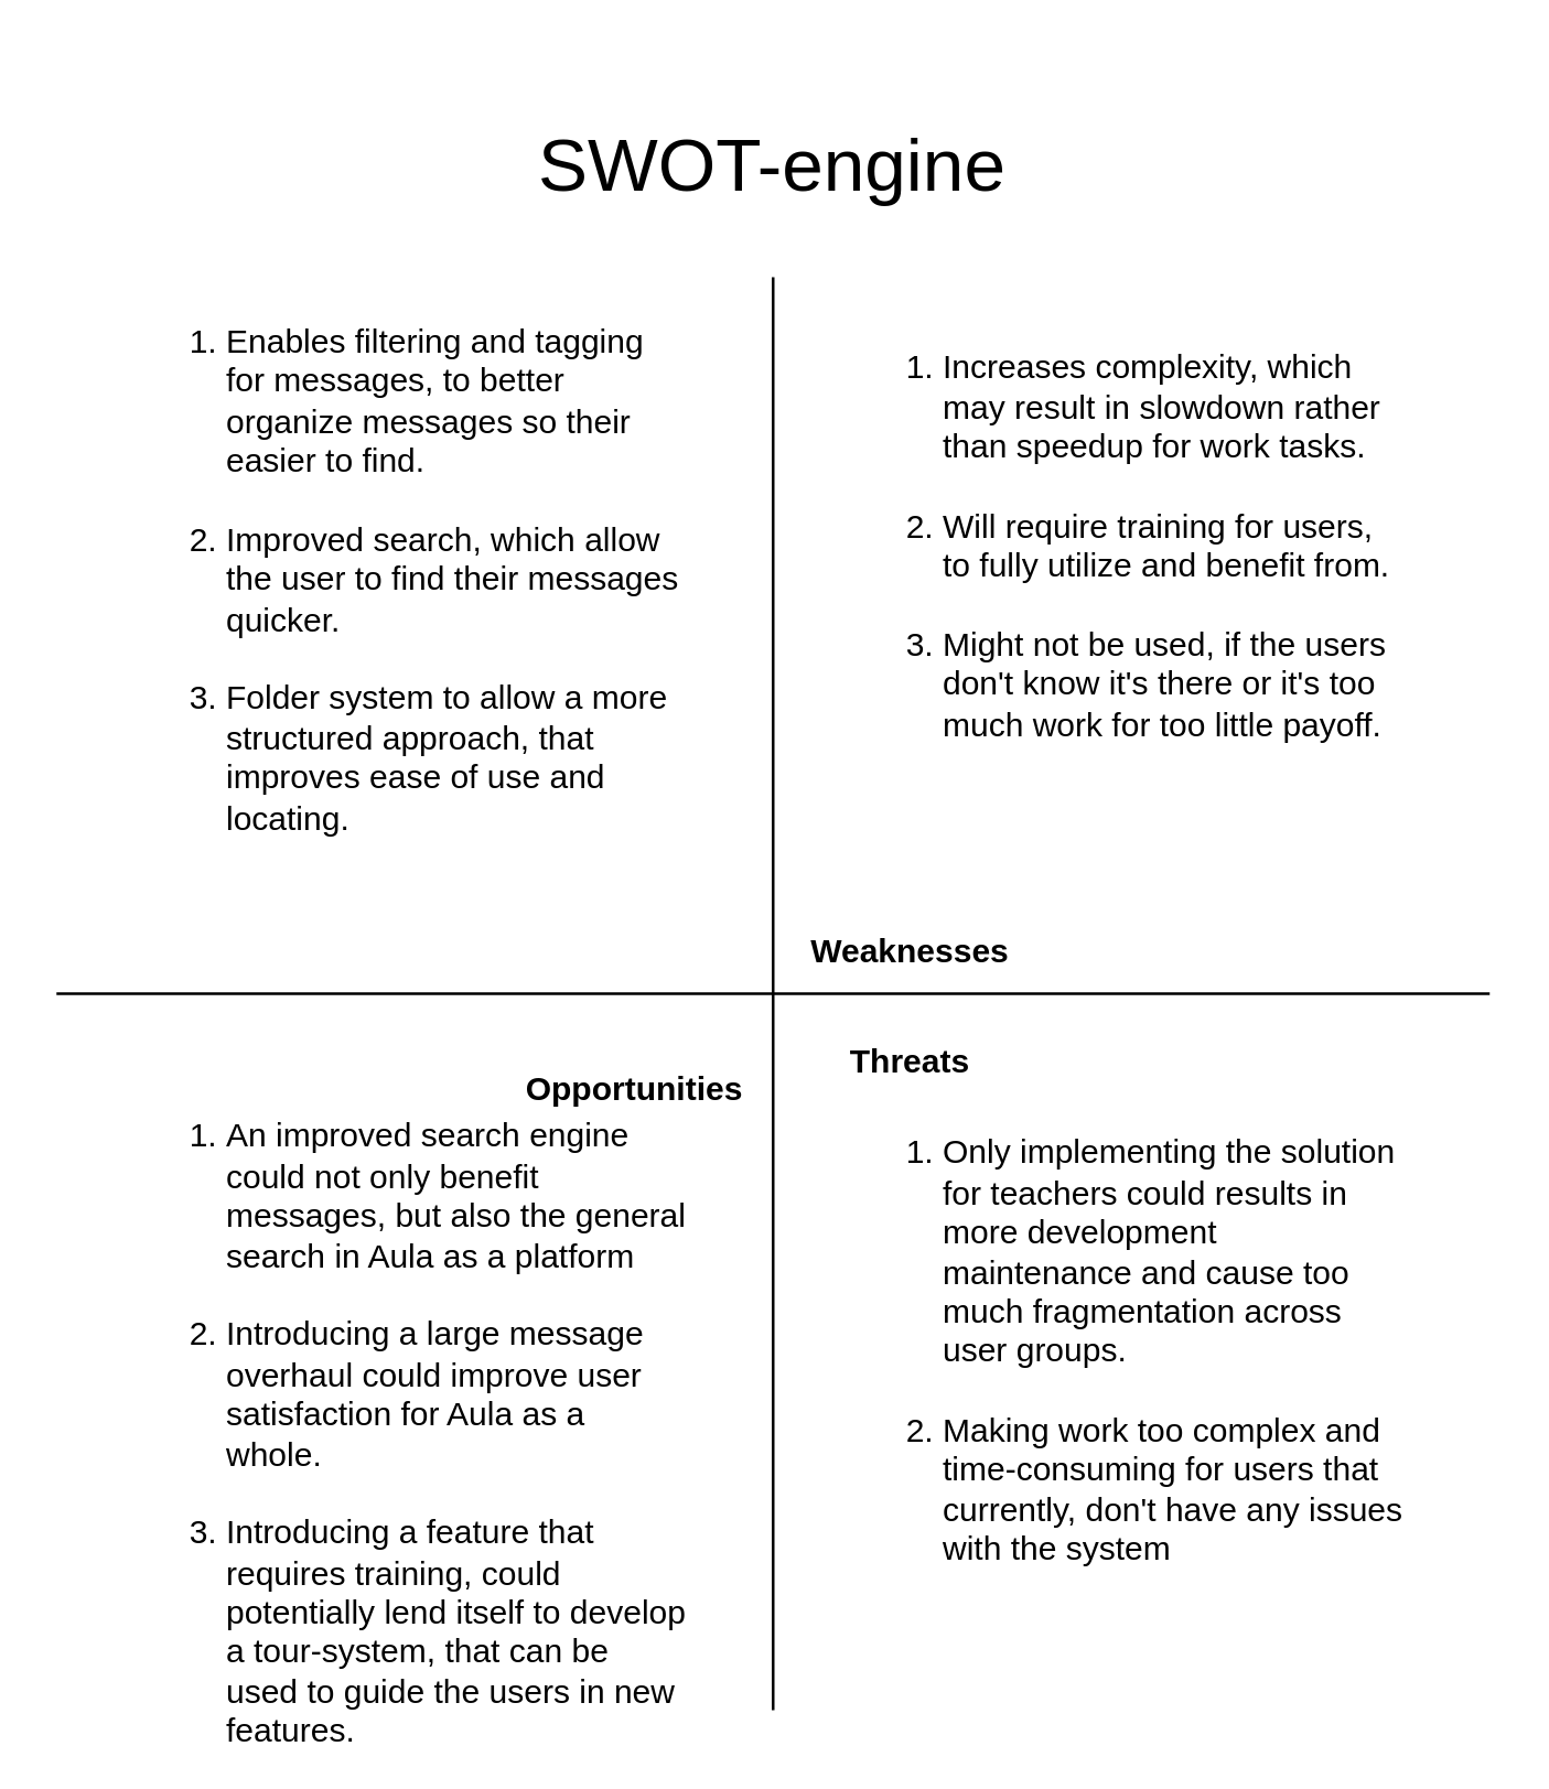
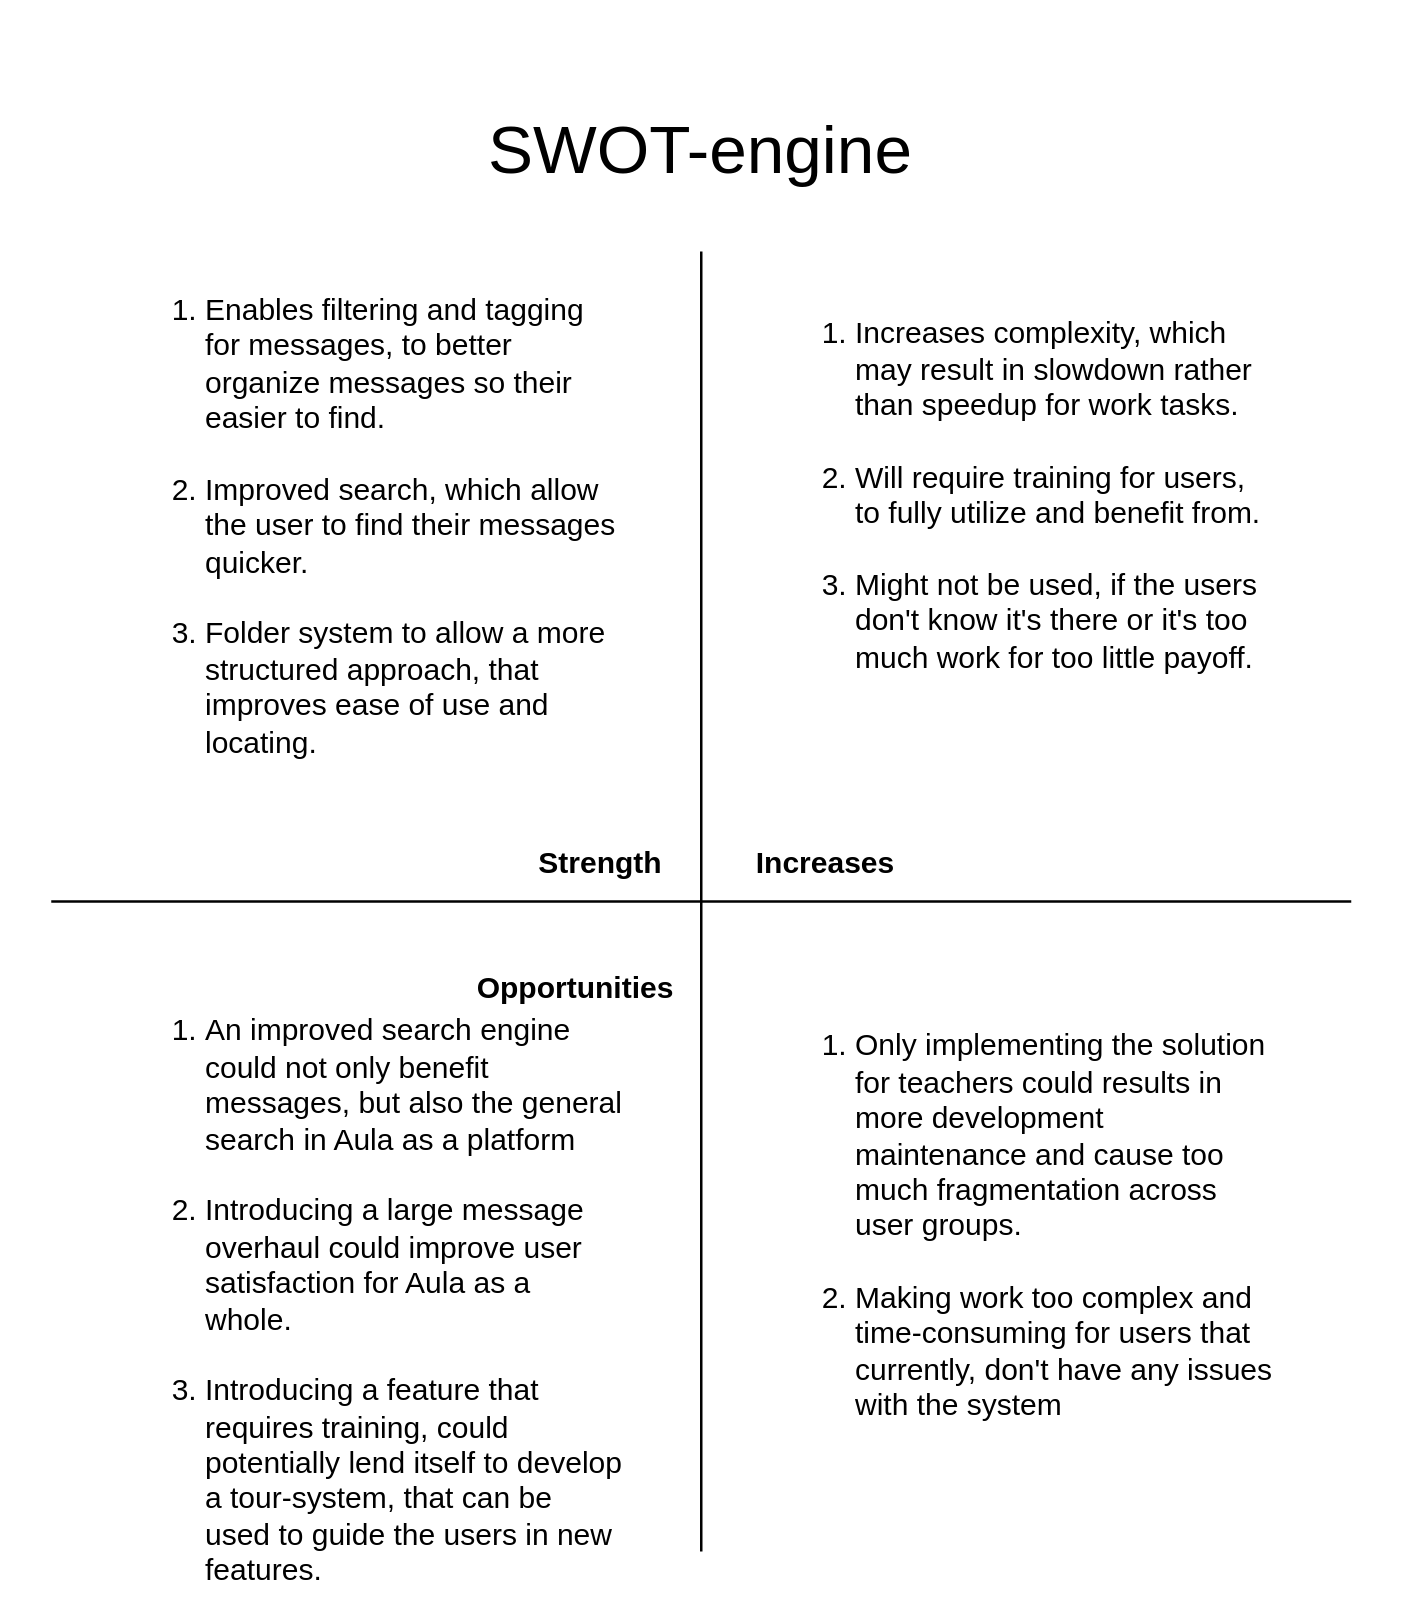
  <mxCell id="0" />
  <mxCell id="1" parent="0" />
  <mxCell id="2" value="&lt;font style=&quot;font-size: 27px;&quot;&gt;SWOT-engine&lt;/font&gt;" style="text;html=1;strokeColor=none;fillColor=none;align=center;verticalAlign=middle;whiteSpace=wrap;rounded=0;" vertex="1" parent="1"><mxGeometry x="180" y="20" width="200" height="80" as="geometry" /></mxCell>
  <mxCell id="3" value="" style="endArrow=none;html=1;rounded=0;entryX=0.5;entryY=1;entryDx=0;entryDy=0;" edge="1" parent="1" target="2"><mxGeometry width="50" height="50" relative="1" as="geometry"><mxPoint x="280" y="620" as="sourcePoint" /><mxPoint x="280" y="140" as="targetPoint" /></mxGeometry></mxCell>
  <mxCell id="4" value="" style="endArrow=none;html=1;rounded=0;" edge="1" parent="1"><mxGeometry width="50" height="50" relative="1" as="geometry"><mxPoint x="20" y="360" as="sourcePoint" /><mxPoint x="540" y="360" as="targetPoint" /></mxGeometry></mxCell>
- <mxCell id="6" value="&lt;b&gt;Weaknesses&lt;/b&gt;" style="text;html=1;strokeColor=none;fillColor=none;align=center;verticalAlign=middle;whiteSpace=wrap;rounded=0;" vertex="1" parent="1"><mxGeometry x="300" y="330" width="60" height="30" as="geometry" /></mxCell>
+ <mxCell id="5" value="&lt;b&gt;Strength&lt;/b&gt;" style="text;html=1;strokeColor=none;fillColor=none;align=center;verticalAlign=middle;whiteSpace=wrap;rounded=0;" vertex="1" parent="1"><mxGeometry x="210" y="330" width="60" height="30" as="geometry" /></mxCell>
+ <mxCell id="6" value="&lt;b&gt;Increases&lt;/b&gt;" style="text;html=1;strokeColor=none;fillColor=none;align=center;verticalAlign=middle;whiteSpace=wrap;rounded=0;" vertex="1" parent="1"><mxGeometry x="300" y="330" width="60" height="30" as="geometry" /></mxCell>
  <mxCell id="7" value="&lt;b&gt;Opportunities&lt;/b&gt;" style="text;html=1;strokeColor=none;fillColor=none;align=center;verticalAlign=middle;whiteSpace=wrap;rounded=0;" vertex="1" parent="1"><mxGeometry x="200" y="380" width="60" height="30" as="geometry" /></mxCell>
- <mxCell id="8" value="&lt;b&gt;Threats&lt;/b&gt;" style="text;html=1;strokeColor=none;fillColor=none;align=center;verticalAlign=middle;whiteSpace=wrap;rounded=0;" vertex="1" parent="1"><mxGeometry x="300" y="370" width="60" height="30" as="geometry" /></mxCell>
  <mxCell id="9" value="&lt;ol&gt;&lt;li&gt;Enables filtering and tagging for messages, to better organize messages so their easier to find.&lt;br&gt;&lt;br&gt;&lt;/li&gt;&lt;li&gt;Improved search, which allow the user to find their messages quicker.&lt;br&gt;&lt;br&gt;&lt;/li&gt;&lt;li&gt;Folder system to allow a more structured approach, that improves ease of use and locating.&lt;/li&gt;&lt;/ol&gt;" style="text;html=1;strokeColor=none;fillColor=none;align=left;verticalAlign=middle;whiteSpace=wrap;rounded=0;" vertex="1" parent="1"><mxGeometry x="40" y="120" width="210" height="180" as="geometry" /></mxCell>
  <mxCell id="10" value="&lt;ol&gt;&lt;li&gt;Increases complexity, which may result in slowdown rather than speedup for work tasks.&lt;br&gt;&lt;br&gt;&lt;/li&gt;&lt;li&gt;Will require training for users, to fully utilize and benefit from.&lt;br&gt;&lt;br&gt;&lt;/li&gt;&lt;li&gt;Might not be used, if the users don't know it's there or it's too much work for too little payoff.&lt;/li&gt;&lt;br&gt;&lt;/ol&gt;" style="text;html=1;strokeColor=none;fillColor=none;align=left;verticalAlign=middle;whiteSpace=wrap;rounded=0;" vertex="1" parent="1"><mxGeometry x="300" y="110" width="210" height="190" as="geometry" /></mxCell>
  <mxCell id="11" value="&lt;ol&gt;&lt;li&gt;An improved search engine could not only benefit messages, but also the general search in Aula as a platform&lt;br&gt;&lt;br&gt;&lt;/li&gt;&lt;li&gt;Introducing a large message overhaul could improve user satisfaction for Aula as a whole.&lt;br&gt;&lt;br&gt;&lt;/li&gt;&lt;li&gt;Introducing a feature that requires training, could potentially lend itself to develop a tour-system, that can be used to guide the users in new features.&lt;/li&gt;&lt;/ol&gt;" style="text;html=1;strokeColor=none;fillColor=none;align=left;verticalAlign=middle;whiteSpace=wrap;rounded=0;" vertex="1" parent="1"><mxGeometry x="40" y="430" width="210" height="180" as="geometry" /></mxCell>
  <mxCell id="12" value="&lt;ol&gt;&lt;li&gt;Only implementing the solution for teachers could results in more development maintenance and cause too much fragmentation across user groups.&lt;br&gt;&lt;br&gt;&lt;/li&gt;&lt;li&gt;Making work too complex and time-consuming for users that currently, don't have any issues with the system&amp;nbsp;&lt;/li&gt;&lt;/ol&gt;" style="text;html=1;strokeColor=none;fillColor=none;align=left;verticalAlign=middle;whiteSpace=wrap;rounded=0;" vertex="1" parent="1"><mxGeometry x="300" y="400" width="210" height="180" as="geometry" /></mxCell>
